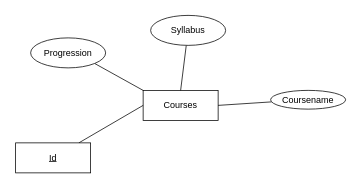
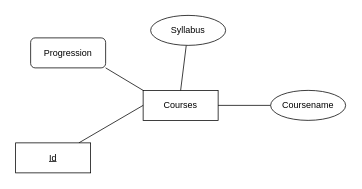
  <mxCell id="0" />
  <mxCell id="1" parent="0" />
  <mxCell id="2" value="Courses" style="whiteSpace=wrap;html=1;align=center;" vertex="1" parent="1"><mxGeometry x="190" y="120" width="100" height="40" as="geometry" /></mxCell>
  <mxCell id="3" value="" style="endArrow=none;html=1;rounded=0;exitX=0;exitY=0.5;exitDx=0;exitDy=0;" edge="1" parent="1" source="2" target="4"><mxGeometry relative="1" as="geometry"><mxPoint x="50" y="140" as="sourcePoint" /><mxPoint x="190" y="140" as="targetPoint" /></mxGeometry></mxCell>
  <mxCell id="4" value="Id" style="whiteSpace=wrap;html=1;align=center;fontStyle=4;rounded=0;" vertex="1" parent="1"><mxGeometry x="20" y="190" width="100" height="40" as="geometry" /></mxCell>
  <mxCell id="5" value="" style="endArrow=none;html=1;rounded=0;" edge="1" parent="1" target="6"><mxGeometry relative="1" as="geometry"><mxPoint x="290" y="140" as="sourcePoint" /><mxPoint x="410" y="140" as="targetPoint" /></mxGeometry></mxCell>
- <mxCell id="6" value="Coursename" style="ellipse;whiteSpace=wrap;html=1;align=center;" vertex="1" parent="1"><mxGeometry x="360" y="120" width="100" height="25" as="geometry" /></mxCell>
+ <mxCell id="6" value="Coursename" style="ellipse;whiteSpace=wrap;html=1;align=center;" vertex="1" parent="1"><mxGeometry x="360" y="120" width="100" height="40" as="geometry" /></mxCell>
  <mxCell id="7" value="" style="endArrow=none;html=1;rounded=0;entryX=0.5;entryY=0;entryDx=0;entryDy=0;startArrow=none;" edge="1" parent="1" source="9" target="2"><mxGeometry relative="1" as="geometry"><mxPoint x="250" y="40" as="sourcePoint" /><mxPoint x="320" y="140" as="targetPoint" /></mxGeometry></mxCell>
  <mxCell id="8" value="" style="endArrow=none;html=1;rounded=0;entryX=0.5;entryY=0;entryDx=0;entryDy=0;" edge="1" parent="1" target="9"><mxGeometry relative="1" as="geometry"><mxPoint x="250" y="40" as="sourcePoint" /><mxPoint x="240" y="120" as="targetPoint" /></mxGeometry></mxCell>
  <mxCell id="9" value="Syllabus" style="ellipse;whiteSpace=wrap;html=1;align=center;" vertex="1" parent="1"><mxGeometry x="200" y="20" width="100" height="40" as="geometry" /></mxCell>
  <mxCell id="10" value="" style="endArrow=none;html=1;rounded=0;entryX=0;entryY=0;entryDx=0;entryDy=0;exitX=1;exitY=1;exitDx=0;exitDy=0;" edge="1" parent="1" source="11" target="2"><mxGeometry relative="1" as="geometry"><mxPoint x="100" y="60" as="sourcePoint" /><mxPoint x="320" y="140" as="targetPoint" /></mxGeometry></mxCell>
- <mxCell id="11" value="Progression" style="ellipse;whiteSpace=wrap;html=1;align=center;" vertex="1" parent="1"><mxGeometry x="40" y="50" width="100" height="40" as="geometry" /></mxCell>
+ <mxCell id="11" value="Progression" style="whiteSpace=wrap;html=1;align=center;rounded=1;" vertex="1" parent="1"><mxGeometry x="40" y="50" width="100" height="40" as="geometry" /></mxCell>
